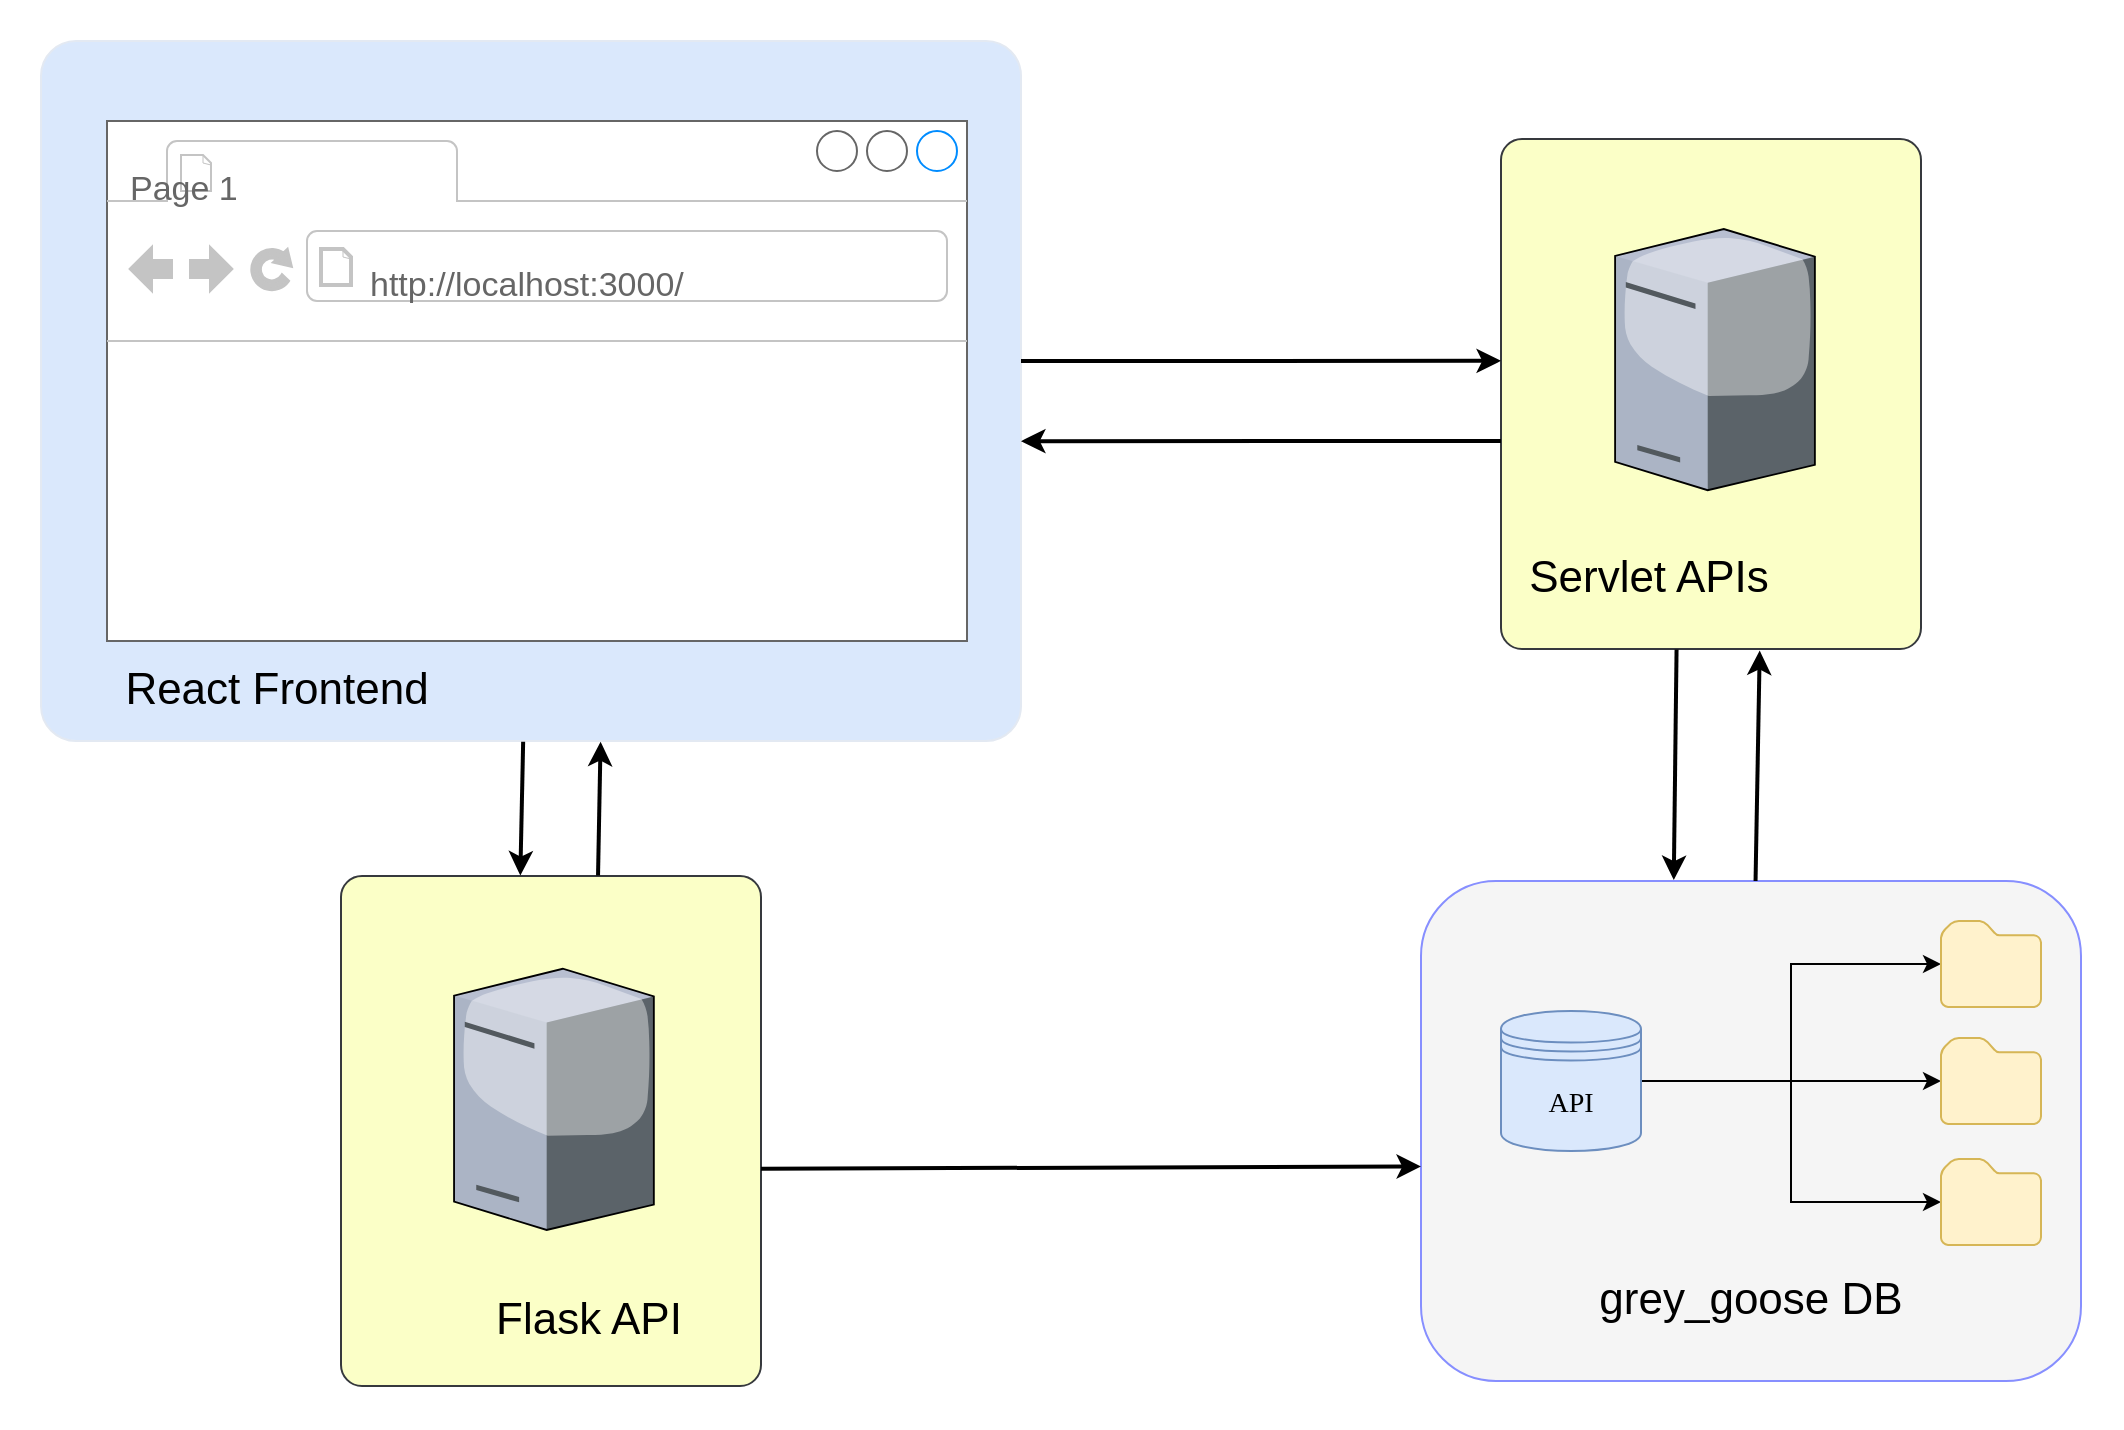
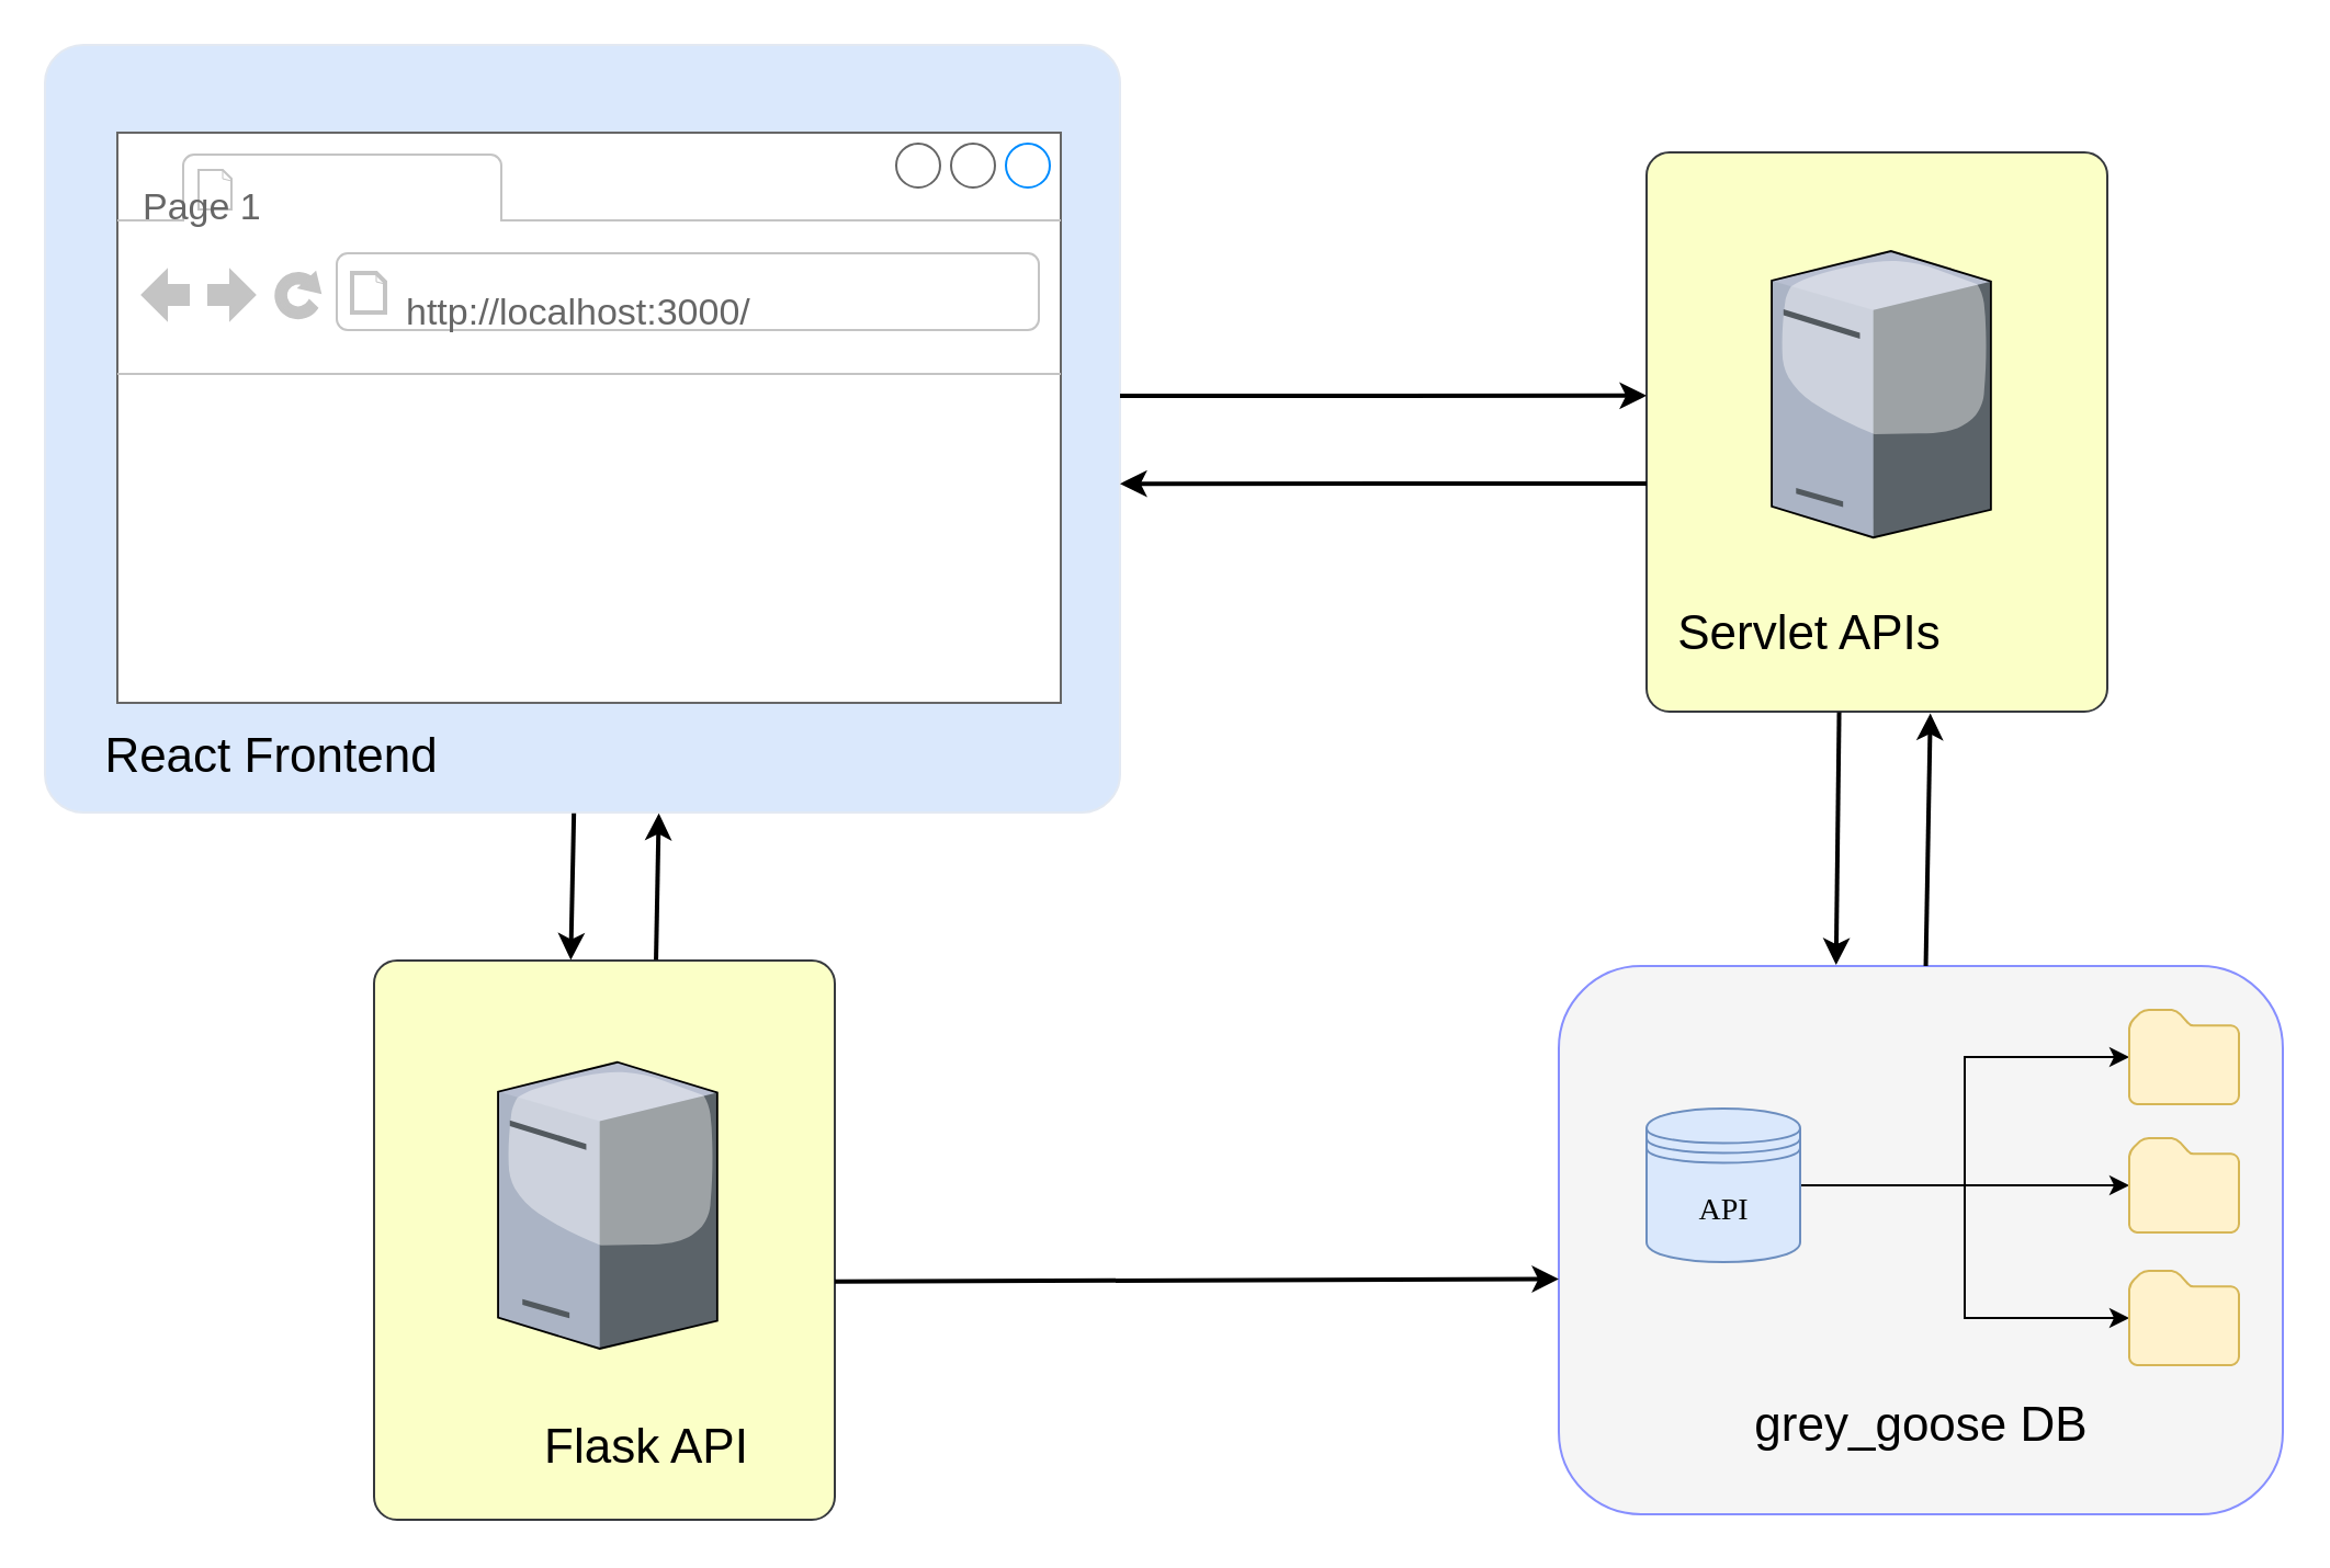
  <mxCell id="0" />
  <mxCell id="1" parent="0" />
  <mxCell id="2" value="" style="rounded=1;whiteSpace=wrap;html=1;fontFamily=Comic Sans MS;fontSize=14;fillColor=#f5f5f5;strokeColor=#878FFF;fontColor=#333333;shadow=0;glass=0;sketch=0;" parent="1" vertex="1"><mxGeometry x="710" y="440" width="330" height="250" as="geometry" /></mxCell>
  <mxCell id="3" style="edgeStyle=orthogonalEdgeStyle;rounded=0;orthogonalLoop=1;jettySize=auto;html=1;entryX=0;entryY=0.5;entryDx=0;entryDy=0;entryPerimeter=0;" parent="1" source="6" target="7" edge="1"><mxGeometry relative="1" as="geometry" /></mxCell>
  <mxCell id="4" style="edgeStyle=orthogonalEdgeStyle;rounded=0;orthogonalLoop=1;jettySize=auto;html=1;" parent="1" source="6" target="8" edge="1"><mxGeometry relative="1" as="geometry" /></mxCell>
  <mxCell id="5" style="edgeStyle=orthogonalEdgeStyle;rounded=0;orthogonalLoop=1;jettySize=auto;html=1;entryX=0;entryY=0.5;entryDx=0;entryDy=0;entryPerimeter=0;" parent="1" source="6" target="9" edge="1"><mxGeometry relative="1" as="geometry" /></mxCell>
  <mxCell id="6" value="" style="shape=datastore;whiteSpace=wrap;html=1;fillColor=#dae8fc;strokeColor=#6c8ebf;" parent="1" vertex="1"><mxGeometry x="750" y="505" width="70" height="70" as="geometry" /></mxCell>
  <mxCell id="7" value="" style="sketch=0;aspect=fixed;pointerEvents=1;shadow=0;dashed=0;html=1;strokeColor=#d6b656;labelPosition=center;verticalLabelPosition=bottom;verticalAlign=top;align=center;fillColor=#fff2cc;shape=mxgraph.mscae.enterprise.folder" parent="1" vertex="1"><mxGeometry x="970" y="460" width="50" height="43" as="geometry" /></mxCell>
  <mxCell id="8" value="" style="sketch=0;aspect=fixed;pointerEvents=1;shadow=0;dashed=0;html=1;strokeColor=#d6b656;labelPosition=center;verticalLabelPosition=bottom;verticalAlign=top;align=center;fillColor=#fff2cc;shape=mxgraph.mscae.enterprise.folder" parent="1" vertex="1"><mxGeometry x="970" y="518.5" width="50" height="43" as="geometry" /></mxCell>
  <mxCell id="9" value="" style="sketch=0;aspect=fixed;pointerEvents=1;shadow=0;dashed=0;html=1;strokeColor=#d6b656;labelPosition=center;verticalLabelPosition=bottom;verticalAlign=top;align=center;fillColor=#fff2cc;shape=mxgraph.mscae.enterprise.folder" parent="1" vertex="1"><mxGeometry x="970" y="579" width="50" height="43" as="geometry" /></mxCell>
  <mxCell id="10" value="API" style="text;html=1;align=center;verticalAlign=middle;resizable=0;points=[];autosize=1;strokeColor=none;fillColor=none;fontFamily=Comic Sans MS;fontSize=14;" parent="1" vertex="1"><mxGeometry x="760" y="541.5" width="50" height="20" as="geometry" /></mxCell>
  <mxCell id="11" value="" style="rounded=1;whiteSpace=wrap;html=1;shadow=0;glass=0;sketch=0;fontFamily=Comic Sans MS;fontSize=14;strokeColor=#E3E9F2;fillColor=#dae8fc;arcSize=5;" parent="1" vertex="1"><mxGeometry x="20" y="20" width="490" height="350" as="geometry" /></mxCell>
  <mxCell id="12" value="" style="strokeWidth=1;shadow=0;dashed=0;align=center;html=1;shape=mxgraph.mockup.containers.browserWindow;rSize=0;strokeColor=#666666;strokeColor2=#008cff;strokeColor3=#c4c4c4;mainText=,;recursiveResize=0;fontFamily=Helvetica;fontSize=18;" parent="1" vertex="1"><mxGeometry x="53" y="60" width="430" height="260" as="geometry" /></mxCell>
  <mxCell id="13" value="Page 1" style="strokeWidth=1;shadow=0;dashed=0;align=center;html=1;shape=mxgraph.mockup.containers.anchor;fontSize=17;fontColor=#666666;align=left;fontFamily=Helvetica;" parent="12" vertex="1"><mxGeometry x="10" y="22" width="110" height="26" as="geometry" /></mxCell>
  <mxCell id="14" value="http://localhost:3000/" style="strokeWidth=1;shadow=0;dashed=0;align=center;html=1;shape=mxgraph.mockup.containers.anchor;rSize=0;fontSize=17;fontColor=#666666;align=left;fontFamily=Helvetica;" parent="12" vertex="1"><mxGeometry x="130" y="70" width="250" height="26" as="geometry" /></mxCell>
- <mxCell id="15" value="React Frontend" style="text;html=1;align=center;verticalAlign=middle;resizable=0;points=[];autosize=1;strokeColor=none;fillColor=none;fontSize=22;fontFamily=Helvetica;" parent="1" vertex="1"><mxGeometry x="53" y="330" width="170" height="30" as="geometry" /></mxCell>
+ <mxCell id="15" value="React Frontend" style="text;html=1;align=center;verticalAlign=middle;resizable=0;points=[];autosize=1;strokeColor=none;fillColor=none;fontSize=22;fontFamily=Helvetica;" parent="1" vertex="1"><mxGeometry x="38" y="330" width="170" height="30" as="geometry" /></mxCell>
  <mxCell id="16" value="grey_goose DB" style="text;html=1;align=center;verticalAlign=middle;resizable=0;points=[];autosize=1;strokeColor=none;fillColor=none;fontSize=22;fontFamily=Helvetica;" vertex="1" parent="1"><mxGeometry x="789.999" y="635.002" width="170" height="30" as="geometry" /></mxCell>
  <mxCell id="17" value="" style="group" vertex="1" connectable="0" parent="1"><mxGeometry x="750" y="69" width="210" height="255" as="geometry" /></mxCell>
  <mxCell id="18" value="" style="rounded=1;whiteSpace=wrap;html=1;shadow=0;glass=0;sketch=0;fontFamily=Comic Sans MS;fontSize=14;strokeColor=#36393d;fillColor=#FBFFC7;arcSize=5;" vertex="1" parent="17"><mxGeometry width="210.0" height="255.0" as="geometry" /></mxCell>
  <mxCell id="19" value="Servlet APIs" style="text;html=1;align=center;verticalAlign=middle;resizable=0;points=[];autosize=1;strokeColor=none;fillColor=none;fontSize=22;fontFamily=Helvetica;" vertex="1" parent="17"><mxGeometry x="3.999" y="205.001" width="140" height="30" as="geometry" /></mxCell>
  <mxCell id="20" value="" style="verticalLabelPosition=bottom;sketch=0;aspect=fixed;html=1;verticalAlign=top;strokeColor=none;align=center;outlineConnect=0;shape=mxgraph.citrix.tower_server;fontSize=22;fillColor=#FEE8FF;" vertex="1" parent="17"><mxGeometry x="57.054" y="44.996" width="99.883" height="130.62" as="geometry" /></mxCell>
  <mxCell id="21" value="" style="endArrow=classic;html=1;rounded=0;fontSize=22;entryX=0.383;entryY=-0.002;entryDx=0;entryDy=0;entryPerimeter=0;strokeWidth=2;exitX=0.418;exitY=1.001;exitDx=0;exitDy=0;exitPerimeter=0;" edge="1" parent="1" source="18" target="2"><mxGeometry width="50" height="50" relative="1" as="geometry"><mxPoint x="640" y="370.07" as="sourcePoint" /><mxPoint x="880" y="369.995" as="targetPoint" /></mxGeometry></mxCell>
  <mxCell id="22" value="" style="endArrow=classic;html=1;rounded=0;fontSize=22;entryX=0.616;entryY=1.003;entryDx=0;entryDy=0;entryPerimeter=0;strokeWidth=2;" edge="1" parent="1" source="2" target="18"><mxGeometry width="50" height="50" relative="1" as="geometry"><mxPoint x="880" y="438.48" as="sourcePoint" /><mxPoint x="880.34" y="324" as="targetPoint" /></mxGeometry></mxCell>
  <mxCell id="23" value="" style="group" vertex="1" connectable="0" parent="1"><mxGeometry x="170" y="437.5" width="210" height="255" as="geometry" /></mxCell>
  <mxCell id="24" value="" style="rounded=1;whiteSpace=wrap;html=1;shadow=0;glass=0;sketch=0;fontFamily=Comic Sans MS;fontSize=14;strokeColor=#36393d;fillColor=#FBFFC7;arcSize=5;" vertex="1" parent="23"><mxGeometry width="210.0" height="255.0" as="geometry" /></mxCell>
  <mxCell id="25" value="" style="verticalLabelPosition=bottom;sketch=0;aspect=fixed;html=1;verticalAlign=top;strokeColor=none;align=center;outlineConnect=0;shape=mxgraph.citrix.tower_server;fontSize=22;fillColor=#FEE8FF;" vertex="1" parent="23"><mxGeometry x="56.534" y="46.366" width="99.883" height="130.62" as="geometry" /></mxCell>
  <mxCell id="26" value="Flask API" style="text;html=1;align=center;verticalAlign=middle;resizable=0;points=[];autosize=1;strokeColor=none;fillColor=none;fontSize=22;fontFamily=Helvetica;" vertex="1" parent="23"><mxGeometry x="68.999" y="207.003" width="110" height="30" as="geometry" /></mxCell>
  <mxCell id="27" value="" style="group" vertex="1" connectable="0" parent="1"><mxGeometry x="510" y="180" width="240" height="40.07" as="geometry" /></mxCell>
  <mxCell id="28" value="" style="endArrow=classic;html=1;rounded=0;fontSize=22;entryX=0;entryY=0.435;entryDx=0;entryDy=0;entryPerimeter=0;strokeWidth=2;" edge="1" parent="27" target="18"><mxGeometry width="50" height="50" relative="1" as="geometry"><mxPoint as="sourcePoint" /><mxPoint x="50" y="-50" as="targetPoint" /></mxGeometry></mxCell>
  <mxCell id="29" value="" style="endArrow=classic;html=1;rounded=0;fontSize=22;entryX=0;entryY=0.435;entryDx=0;entryDy=0;entryPerimeter=0;strokeWidth=2;" edge="1" parent="27"><mxGeometry width="50" height="50" relative="1" as="geometry"><mxPoint x="240" y="39.995" as="sourcePoint" /><mxPoint y="40.07" as="targetPoint" /></mxGeometry></mxCell>
  <mxCell id="30" value="" style="endArrow=classic;html=1;rounded=0;fontSize=22;entryX=0;entryY=0.571;entryDx=0;entryDy=0;entryPerimeter=0;strokeWidth=2;exitX=1;exitY=0.574;exitDx=0;exitDy=0;exitPerimeter=0;" edge="1" parent="1" source="24" target="2"><mxGeometry width="50" height="50" relative="1" as="geometry"><mxPoint x="400" y="583" as="sourcePoint" /><mxPoint x="680" y="582.425" as="targetPoint" /></mxGeometry></mxCell>
  <mxCell id="31" value="" style="endArrow=classic;html=1;rounded=0;fontSize=22;entryX=0.427;entryY=-0.001;entryDx=0;entryDy=0;strokeWidth=2;exitX=0.492;exitY=1.001;exitDx=0;exitDy=0;exitPerimeter=0;entryPerimeter=0;" edge="1" parent="1" source="11" target="24"><mxGeometry width="50" height="50" relative="1" as="geometry"><mxPoint x="261.39" y="370.005" as="sourcePoint" /><mxPoint x="260" y="485.25" as="targetPoint" /></mxGeometry></mxCell>
  <mxCell id="32" value="" style="endArrow=classic;html=1;rounded=0;fontSize=22;entryX=0.571;entryY=1.001;entryDx=0;entryDy=0;entryPerimeter=0;strokeWidth=2;exitX=0.612;exitY=-0.001;exitDx=0;exitDy=0;exitPerimeter=0;" edge="1" parent="1" source="24" target="11"><mxGeometry width="50" height="50" relative="1" as="geometry"><mxPoint x="300.879" y="485.75" as="sourcePoint" /><mxPoint x="302.97" y="370.515" as="targetPoint" /></mxGeometry></mxCell>
